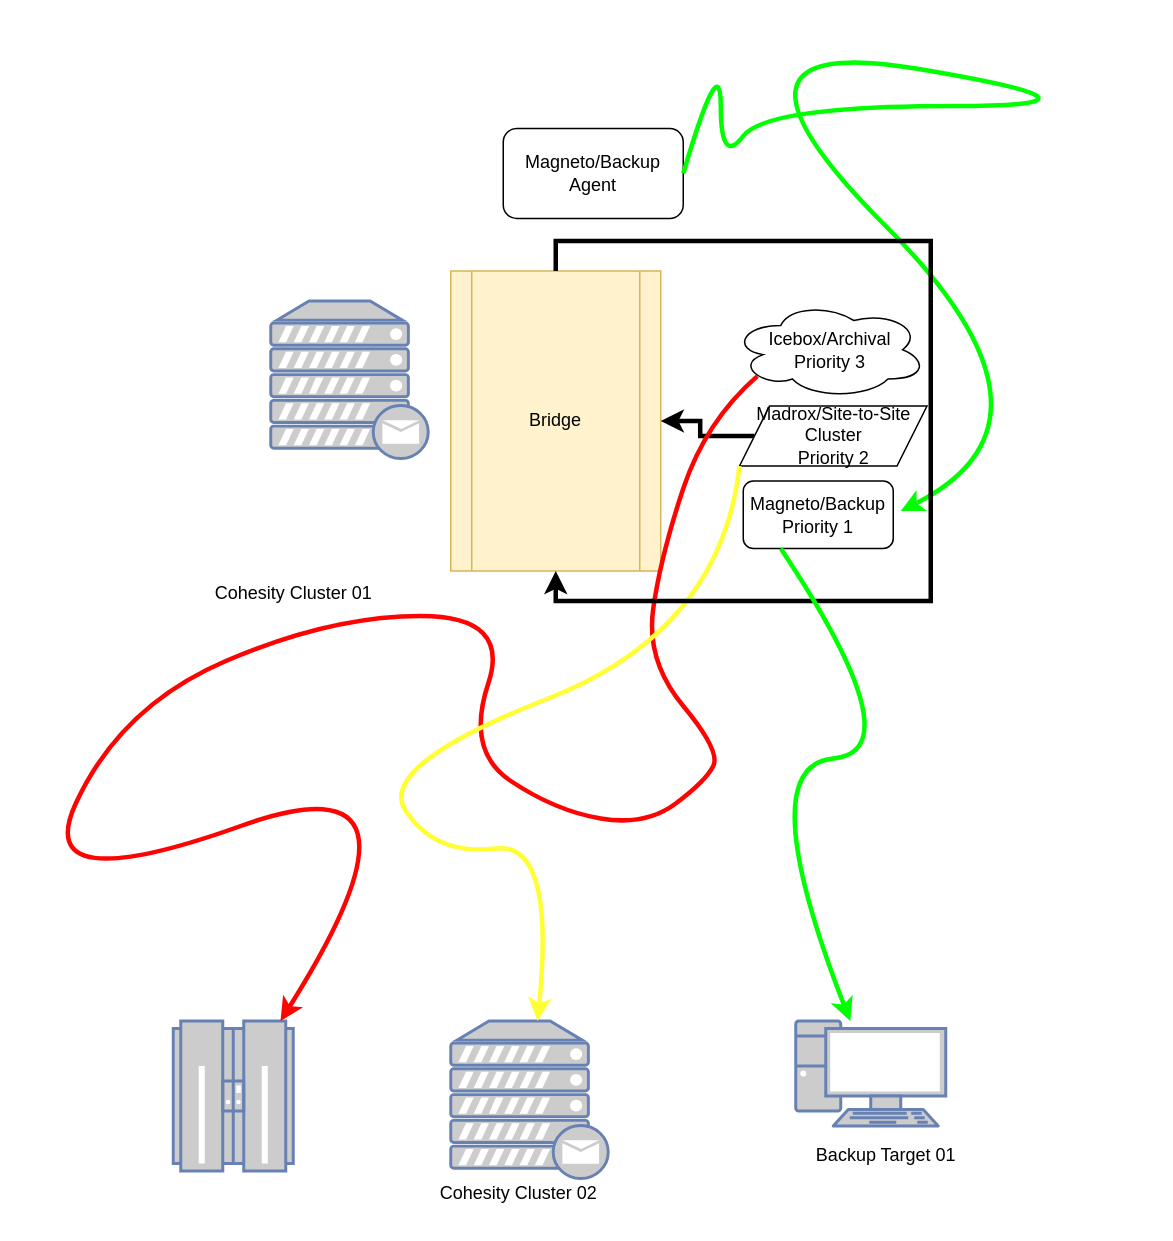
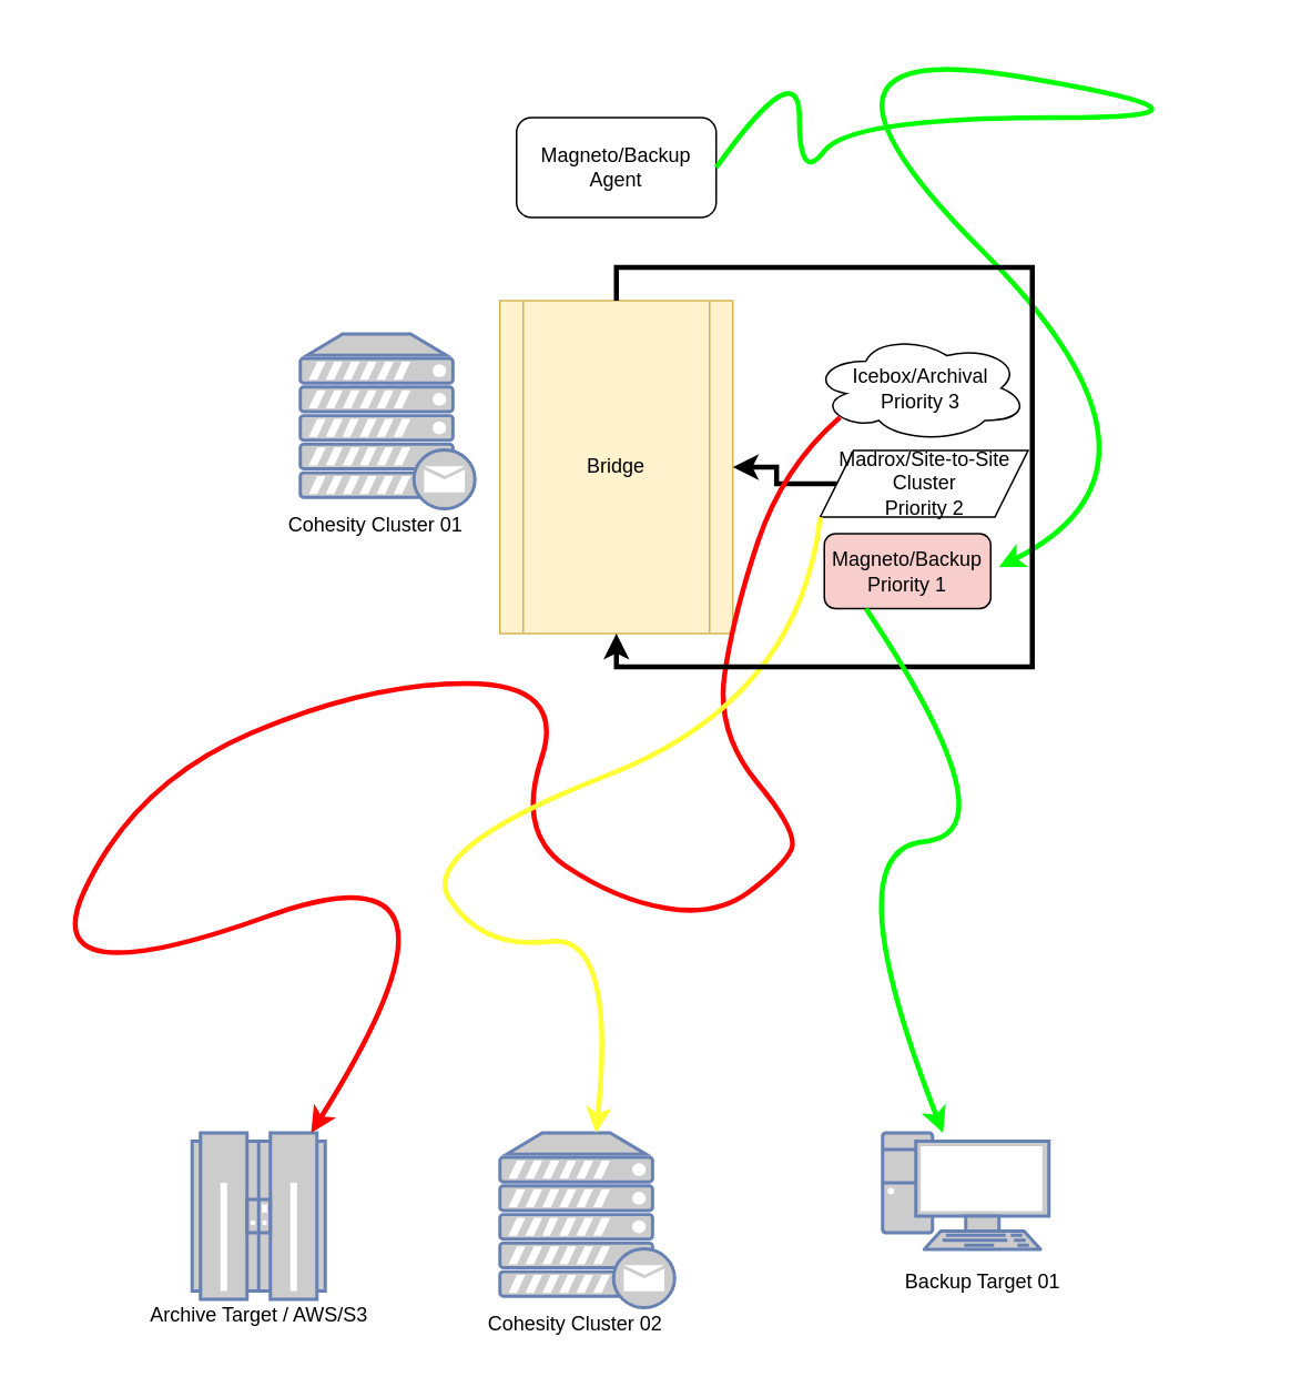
  <mxCell id="0" />
  <mxCell id="1" parent="0" />
  <mxCell id="2" value="" style="fontColor=#0066CC;verticalAlign=top;verticalLabelPosition=bottom;labelPosition=center;align=center;html=1;outlineConnect=0;fillColor=#CCCCCC;strokeColor=#6881B3;gradientColor=none;gradientDirection=north;strokeWidth=2;shape=mxgraph.networks.mail_server;" vertex="1" parent="1"><mxGeometry x="180" y="200" width="105" height="105" as="geometry" /></mxCell>
- <mxCell id="3" value="Cohesity Cluster 01" style="text;html=1;align=center;verticalAlign=middle;resizable=0;points=[];autosize=1;strokeColor=none;fillColor=none;" vertex="1" parent="1"><mxGeometry x="135" y="385" width="120" height="20" as="geometry" /></mxCell>
+ <mxCell id="3" value="Cohesity Cluster 01" style="text;html=1;align=center;verticalAlign=middle;resizable=0;points=[];autosize=1;strokeColor=none;fillColor=none;" vertex="1" parent="1"><mxGeometry x="165" y="305" width="120" height="20" as="geometry" /></mxCell>
  <mxCell id="4" value="Bridge" style="shape=process;whiteSpace=wrap;html=1;backgroundOutline=1;fillColor=#fff2cc;strokeColor=#d6b656;" vertex="1" parent="1"><mxGeometry x="300" y="180" width="140" height="200" as="geometry" /></mxCell>
  <mxCell id="5" value="&lt;div&gt;Icebox/Archival&lt;/div&gt;&lt;div&gt;Priority 3&lt;br&gt;&lt;/div&gt;" style="ellipse;shape=cloud;whiteSpace=wrap;html=1;" vertex="1" parent="1"><mxGeometry x="487.5" y="200" width="130" height="65" as="geometry" /></mxCell>
  <mxCell id="6" value="" style="edgeStyle=orthogonalEdgeStyle;rounded=0;orthogonalLoop=1;jettySize=auto;html=1;strokeWidth=3;" edge="1" parent="1" source="7" target="4"><mxGeometry relative="1" as="geometry" /></mxCell>
  <mxCell id="7" value="&lt;div&gt;Madrox/Site-to-Site Cluster&lt;/div&gt;&lt;div&gt;Priority 2&lt;br&gt;&lt;/div&gt;" style="shape=parallelogram;perimeter=parallelogramPerimeter;whiteSpace=wrap;html=1;fixedSize=1;" vertex="1" parent="1"><mxGeometry x="492.5" y="270" width="125" height="40" as="geometry" /></mxCell>
- <mxCell id="8" value="Magneto/Backup Agent" style="rounded=1;whiteSpace=wrap;html=1;" vertex="1" parent="1"><mxGeometry x="335" y="85" width="120" height="60" as="geometry" /></mxCell>
+ <mxCell id="8" value="Magneto/Backup Agent" style="rounded=1;whiteSpace=wrap;html=1;" vertex="1" parent="1"><mxGeometry x="310" y="70" width="120" height="60" as="geometry" /></mxCell>
  <mxCell id="9" value="" style="curved=1;endArrow=classic;html=1;rounded=0;exitX=1;exitY=0.5;exitDx=0;exitDy=0;fillColor=#d5e8d4;strokeColor=#00FF00;strokeWidth=3;" edge="1" parent="1" source="8"><mxGeometry width="50" height="50" relative="1" as="geometry"><mxPoint x="460" y="70" as="sourcePoint" /><mxPoint x="600" y="340" as="targetPoint" /><Array as="points"><mxPoint x="480" y="30" /><mxPoint x="480" y="110" /><mxPoint x="510" y="70" /><mxPoint x="760" y="70" /><mxPoint x="460" y="20" /><mxPoint x="720" y="280" /></Array></mxGeometry></mxCell>
  <mxCell id="10" value="" style="fontColor=#0066CC;verticalAlign=top;verticalLabelPosition=bottom;labelPosition=center;align=center;html=1;outlineConnect=0;fillColor=#CCCCCC;strokeColor=#6881B3;gradientColor=none;gradientDirection=north;strokeWidth=2;shape=mxgraph.networks.mainframe;" vertex="1" parent="1"><mxGeometry x="115" y="680" width="80" height="100" as="geometry" /></mxCell>
- <mxCell id="11" value="&lt;div&gt;Magneto/Backup&lt;/div&gt;&lt;div&gt;Priority 1&lt;br&gt;&lt;/div&gt;" style="rounded=1;whiteSpace=wrap;html=1;" vertex="1" parent="1"><mxGeometry x="495" y="320" width="100" height="45" as="geometry" /></mxCell>
+ <mxCell id="11" value="&lt;div&gt;Magneto/Backup&lt;/div&gt;&lt;div&gt;Priority 1&lt;br&gt;&lt;/div&gt;" style="rounded=1;whiteSpace=wrap;html=1;fillColor=#f8cecc;" vertex="1" parent="1"><mxGeometry x="495" y="320" width="100" height="45" as="geometry" /></mxCell>
+ <mxCell id="12" value="&lt;div&gt;Archive Target / AWS/S3&lt;/div&gt;" style="text;html=1;align=center;verticalAlign=middle;resizable=0;points=[];autosize=1;strokeColor=none;fillColor=none;" vertex="1" parent="1"><mxGeometry x="80" y="780" width="150" height="20" as="geometry" /></mxCell>
  <mxCell id="13" value="" style="curved=1;endArrow=classic;html=1;rounded=0;exitX=0.13;exitY=0.77;exitDx=0;exitDy=0;exitPerimeter=0;fillColor=#f8cecc;strokeColor=#FF0303;strokeWidth=3;" edge="1" parent="1" source="5" target="10"><mxGeometry width="50" height="50" relative="1" as="geometry"><mxPoint x="460" y="480" as="sourcePoint" /><mxPoint x="310" y="440" as="targetPoint" /><Array as="points"><mxPoint x="470" y="280" /><mxPoint x="440" y="370" /><mxPoint x="430" y="440" /><mxPoint x="480" y="500" /><mxPoint x="470" y="520" /><mxPoint x="430" y="550" /><mxPoint x="370" y="540" /><mxPoint x="310" y="500" /><mxPoint x="340" y="410" /><mxPoint x="220" y="410" /><mxPoint x="80" y="470" /><mxPoint x="20" y="600" /><mxPoint x="300" y="500" /></Array></mxGeometry></mxCell>
  <mxCell id="14" value="" style="fontColor=#0066CC;verticalAlign=top;verticalLabelPosition=bottom;labelPosition=center;align=center;html=1;outlineConnect=0;fillColor=#CCCCCC;strokeColor=#6881B3;gradientColor=none;gradientDirection=north;strokeWidth=2;shape=mxgraph.networks.mail_server;" vertex="1" parent="1"><mxGeometry x="300" y="680" width="105" height="105" as="geometry" /></mxCell>
  <mxCell id="15" value="Cohesity Cluster 02" style="text;html=1;align=center;verticalAlign=middle;resizable=0;points=[];autosize=1;strokeColor=none;fillColor=none;" vertex="1" parent="1"><mxGeometry x="285" y="785" width="120" height="20" as="geometry" /></mxCell>
  <mxCell id="16" value="" style="curved=1;endArrow=classic;html=1;rounded=0;fillColor=#fff2cc;strokeColor=#FFFF33;exitX=0;exitY=1;exitDx=0;exitDy=0;strokeWidth=3;" edge="1" parent="1" source="7" target="14"><mxGeometry width="50" height="50" relative="1" as="geometry"><mxPoint x="560" y="560" as="sourcePoint" /><mxPoint x="610" y="510" as="targetPoint" /><Array as="points"><mxPoint x="480" y="420" /><mxPoint x="250" y="510" /><mxPoint x="290" y="570" /><mxPoint x="370" y="560" /></Array></mxGeometry></mxCell>
  <mxCell id="17" style="edgeStyle=orthogonalEdgeStyle;rounded=0;orthogonalLoop=1;jettySize=auto;html=1;exitX=0.5;exitY=0;exitDx=0;exitDy=0;strokeWidth=3;" edge="1" parent="1" source="4" target="4"><mxGeometry relative="1" as="geometry"><Array as="points"><mxPoint x="370" y="160" /><mxPoint x="620" y="160" /><mxPoint x="620" y="400" /><mxPoint x="370" y="400" /></Array></mxGeometry></mxCell>
  <mxCell id="18" value="" style="fontColor=#0066CC;verticalAlign=top;verticalLabelPosition=bottom;labelPosition=center;align=center;html=1;outlineConnect=0;fillColor=#CCCCCC;strokeColor=#6881B3;gradientColor=none;gradientDirection=north;strokeWidth=2;shape=mxgraph.networks.pc;" vertex="1" parent="1"><mxGeometry x="530" y="680" width="100" height="70" as="geometry" /></mxCell>
  <mxCell id="19" value="Backup Target 01" style="text;html=1;align=center;verticalAlign=middle;resizable=0;points=[];autosize=1;strokeColor=none;fillColor=none;" vertex="1" parent="1"><mxGeometry x="535" y="760" width="110" height="20" as="geometry" /></mxCell>
  <mxCell id="20" value="" style="curved=1;endArrow=classic;html=1;rounded=0;strokeWidth=3;exitX=0.25;exitY=1;exitDx=0;exitDy=0;fillColor=#d5e8d4;strokeColor=#00FF00;" edge="1" parent="1" source="11" target="18"><mxGeometry width="50" height="50" relative="1" as="geometry"><mxPoint x="560" y="560" as="sourcePoint" /><mxPoint x="530" y="520" as="targetPoint" /><Array as="points"><mxPoint x="610" y="500" /><mxPoint x="500" y="510" /></Array></mxGeometry></mxCell>
